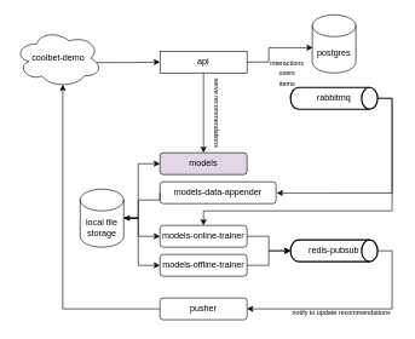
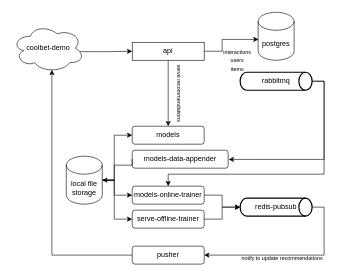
  <mxCell id="0" />
  <mxCell id="1" parent="0" />
  <mxCell id="2" style="edgeStyle=orthogonalEdgeStyle;rounded=0;orthogonalLoop=1;jettySize=auto;html=1;exitX=1;exitY=0.5;exitDx=0;exitDy=0;entryX=0.01;entryY=0.565;entryDx=0;entryDy=0;entryPerimeter=0;" edge="1" parent="1" source="4" target="20"><mxGeometry relative="1" as="geometry"><Array as="points"><mxPoint x="370" y="85" /><mxPoint x="370" y="65" /></Array></mxGeometry></mxCell>
  <mxCell id="3" style="edgeStyle=orthogonalEdgeStyle;rounded=0;orthogonalLoop=1;jettySize=auto;html=1;exitX=0.5;exitY=1;exitDx=0;exitDy=0;entryX=0.5;entryY=0;entryDx=0;entryDy=0;" edge="1" parent="1" source="4" target="5"><mxGeometry relative="1" as="geometry"><Array as="points" /></mxGeometry></mxCell>
  <mxCell id="4" value="api" style="whiteSpace=wrap;html=1;rounded=0;" vertex="1" parent="1"><mxGeometry x="220" y="70" width="120" height="30" as="geometry" /></mxCell>
- <mxCell id="5" value="models" style="rounded=1;whiteSpace=wrap;html=1;fillColor=#e1d5e7;" vertex="1" parent="1"><mxGeometry x="220" y="210" width="120" height="30" as="geometry" /></mxCell>
+ <mxCell id="5" value="models" style="rounded=1;whiteSpace=wrap;html=1;" vertex="1" parent="1"><mxGeometry x="220" y="210" width="120" height="30" as="geometry" /></mxCell>
  <mxCell id="6" value="models-data-appender" style="rounded=1;whiteSpace=wrap;html=1;" vertex="1" parent="1"><mxGeometry x="220" y="250" width="160" height="30" as="geometry" /></mxCell>
  <mxCell id="7" style="edgeStyle=orthogonalEdgeStyle;rounded=0;orthogonalLoop=1;jettySize=auto;html=1;exitX=1;exitY=0.5;exitDx=0;exitDy=0;entryX=0;entryY=0.5;entryDx=0;entryDy=0;entryPerimeter=0;" edge="1" parent="1" source="8" target="17"><mxGeometry relative="1" as="geometry" /></mxCell>
  <mxCell id="8" value="models-online-trainer" style="rounded=1;whiteSpace=wrap;html=1;" vertex="1" parent="1"><mxGeometry x="220" y="310" width="120" height="30" as="geometry" /></mxCell>
  <mxCell id="9" style="edgeStyle=orthogonalEdgeStyle;rounded=0;orthogonalLoop=1;jettySize=auto;html=1;exitX=1;exitY=0.5;exitDx=0;exitDy=0;entryX=0;entryY=0.5;entryDx=0;entryDy=0;entryPerimeter=0;" edge="1" parent="1" source="10" target="17"><mxGeometry relative="1" as="geometry" /></mxCell>
- <mxCell id="10" value="models-offline-trainer" style="rounded=1;whiteSpace=wrap;html=1;" vertex="1" parent="1"><mxGeometry x="220" y="350" width="120" height="30" as="geometry" /></mxCell>
+ <mxCell id="10" value="serve-offline-trainer" style="rounded=1;whiteSpace=wrap;html=1;" vertex="1" parent="1"><mxGeometry x="220" y="350" width="120" height="30" as="geometry" /></mxCell>
  <mxCell id="11" style="edgeStyle=orthogonalEdgeStyle;rounded=0;orthogonalLoop=1;jettySize=auto;html=1;exitX=0;exitY=0.5;exitDx=0;exitDy=0;entryX=0.55;entryY=0.95;entryDx=0;entryDy=0;entryPerimeter=0;" edge="1" parent="1" source="12" target="19"><mxGeometry relative="1" as="geometry" /></mxCell>
  <mxCell id="12" value="pusher" style="rounded=1;whiteSpace=wrap;html=1;" vertex="1" parent="1"><mxGeometry x="220" y="410" width="120" height="30" as="geometry" /></mxCell>
  <mxCell id="13" style="edgeStyle=orthogonalEdgeStyle;rounded=0;orthogonalLoop=1;jettySize=auto;html=1;exitX=1;exitY=0.5;exitDx=0;exitDy=0;exitPerimeter=0;entryX=1.006;entryY=0.513;entryDx=0;entryDy=0;entryPerimeter=0;" edge="1" parent="1" source="15" target="6"><mxGeometry relative="1" as="geometry"><mxPoint x="380" y="275" as="targetPoint" /><Array as="points"><mxPoint x="540" y="135" /><mxPoint x="540" y="265" /><mxPoint x="380" y="265" /></Array></mxGeometry></mxCell>
  <mxCell id="14" style="edgeStyle=orthogonalEdgeStyle;rounded=0;orthogonalLoop=1;jettySize=auto;html=1;exitX=1;exitY=0.5;exitDx=0;exitDy=0;exitPerimeter=0;entryX=0.5;entryY=0;entryDx=0;entryDy=0;" edge="1" parent="1" source="15" target="8"><mxGeometry relative="1" as="geometry"><Array as="points"><mxPoint x="540" y="135" /><mxPoint x="540" y="290" /><mxPoint x="280" y="290" /></Array></mxGeometry></mxCell>
  <mxCell id="15" value="rabbitmq" style="strokeWidth=2;html=1;shape=mxgraph.flowchart.direct_data;whiteSpace=wrap;" vertex="1" parent="1"><mxGeometry x="400" y="120" width="120" height="30" as="geometry" /></mxCell>
  <mxCell id="16" style="edgeStyle=orthogonalEdgeStyle;rounded=0;orthogonalLoop=1;jettySize=auto;html=1;exitX=1;exitY=0.5;exitDx=0;exitDy=0;exitPerimeter=0;entryX=1;entryY=0.5;entryDx=0;entryDy=0;" edge="1" parent="1" source="17" target="12"><mxGeometry relative="1" as="geometry"><Array as="points"><mxPoint x="540" y="345" /><mxPoint x="540" y="425" /></Array></mxGeometry></mxCell>
  <mxCell id="17" value="redis-pubsub" style="strokeWidth=2;html=1;shape=mxgraph.flowchart.direct_data;whiteSpace=wrap;" vertex="1" parent="1"><mxGeometry x="400" y="330" width="120" height="30" as="geometry" /></mxCell>
  <mxCell id="18" style="edgeStyle=orthogonalEdgeStyle;rounded=0;orthogonalLoop=1;jettySize=auto;html=1;entryX=0;entryY=0.5;entryDx=0;entryDy=0;exitX=0.936;exitY=0.571;exitDx=0;exitDy=0;exitPerimeter=0;" edge="1" parent="1" source="19" target="4"><mxGeometry relative="1" as="geometry" /></mxCell>
  <mxCell id="19" value="coolbet-demo" style="ellipse;shape=cloud;whiteSpace=wrap;html=1;" vertex="1" parent="1"><mxGeometry x="20" y="40" width="120" height="80" as="geometry" /></mxCell>
  <mxCell id="20" value="postgres" style="shape=cylinder3;whiteSpace=wrap;html=1;boundedLbl=1;backgroundOutline=1;size=15;" vertex="1" parent="1"><mxGeometry x="430" y="20" width="60" height="80" as="geometry" /></mxCell>
  <mxCell id="21" style="edgeStyle=orthogonalEdgeStyle;rounded=0;orthogonalLoop=1;jettySize=auto;html=1;exitX=1;exitY=0.5;exitDx=0;exitDy=0;exitPerimeter=0;entryX=0;entryY=0.5;entryDx=0;entryDy=0;" edge="1" parent="1" source="25" target="10"><mxGeometry relative="1" as="geometry"><Array as="points"><mxPoint x="190" y="300" /><mxPoint x="190" y="365" /></Array></mxGeometry></mxCell>
  <mxCell id="22" style="edgeStyle=orthogonalEdgeStyle;rounded=0;orthogonalLoop=1;jettySize=auto;html=1;exitX=1;exitY=0.5;exitDx=0;exitDy=0;exitPerimeter=0;entryX=0;entryY=0.5;entryDx=0;entryDy=0;" edge="1" parent="1" source="25" target="5"><mxGeometry relative="1" as="geometry"><Array as="points"><mxPoint x="190" y="300" /><mxPoint x="190" y="225" /></Array></mxGeometry></mxCell>
  <mxCell id="23" style="edgeStyle=orthogonalEdgeStyle;rounded=0;orthogonalLoop=1;jettySize=auto;html=1;exitX=1;exitY=0.5;exitDx=0;exitDy=0;exitPerimeter=0;entryX=0;entryY=0.5;entryDx=0;entryDy=0;startArrow=classic;startFill=1;endArrow=none;endFill=0;" edge="1" parent="1" source="25" target="6"><mxGeometry relative="1" as="geometry"><Array as="points"><mxPoint x="190" y="300" /><mxPoint x="190" y="275" /></Array></mxGeometry></mxCell>
  <mxCell id="24" style="edgeStyle=orthogonalEdgeStyle;rounded=0;orthogonalLoop=1;jettySize=auto;html=1;exitX=1;exitY=0.5;exitDx=0;exitDy=0;exitPerimeter=0;entryX=0;entryY=0.5;entryDx=0;entryDy=0;" edge="1" parent="1" source="25" target="8"><mxGeometry relative="1" as="geometry"><Array as="points"><mxPoint x="190" y="300" /><mxPoint x="190" y="325" /></Array></mxGeometry></mxCell>
  <mxCell id="25" value="local file storage" style="shape=cylinder3;whiteSpace=wrap;html=1;boundedLbl=1;backgroundOutline=1;size=15;" vertex="1" parent="1"><mxGeometry x="110" y="260" width="60" height="80" as="geometry" /></mxCell>
  <mxCell id="26" value="&lt;font style=&quot;font-size: 9px;&quot;&gt;interactions&lt;br&gt;users&lt;br&gt;items&lt;/font&gt;" style="text;html=1;align=center;verticalAlign=middle;resizable=0;points=[];autosize=1;strokeColor=none;fillColor=none;" vertex="1" parent="1"><mxGeometry x="360" y="70" width="70" height="60" as="geometry" /></mxCell>
  <mxCell id="27" value="&lt;font style=&quot;font-size: 9px;&quot;&gt;notify to update recommendations&lt;/font&gt;" style="text;html=1;align=center;verticalAlign=middle;resizable=0;points=[];autosize=1;strokeColor=none;fillColor=none;" vertex="1" parent="1"><mxGeometry x="390" y="415" width="160" height="30" as="geometry" /></mxCell>
  <mxCell id="28" value="&lt;font style=&quot;font-size: 9px;&quot;&gt;serve recommendations&lt;/font&gt;" style="text;html=1;align=center;verticalAlign=middle;resizable=0;points=[];autosize=1;strokeColor=none;fillColor=none;rotation=90;" vertex="1" parent="1"><mxGeometry x="240" y="140" width="120" height="30" as="geometry" /></mxCell>
